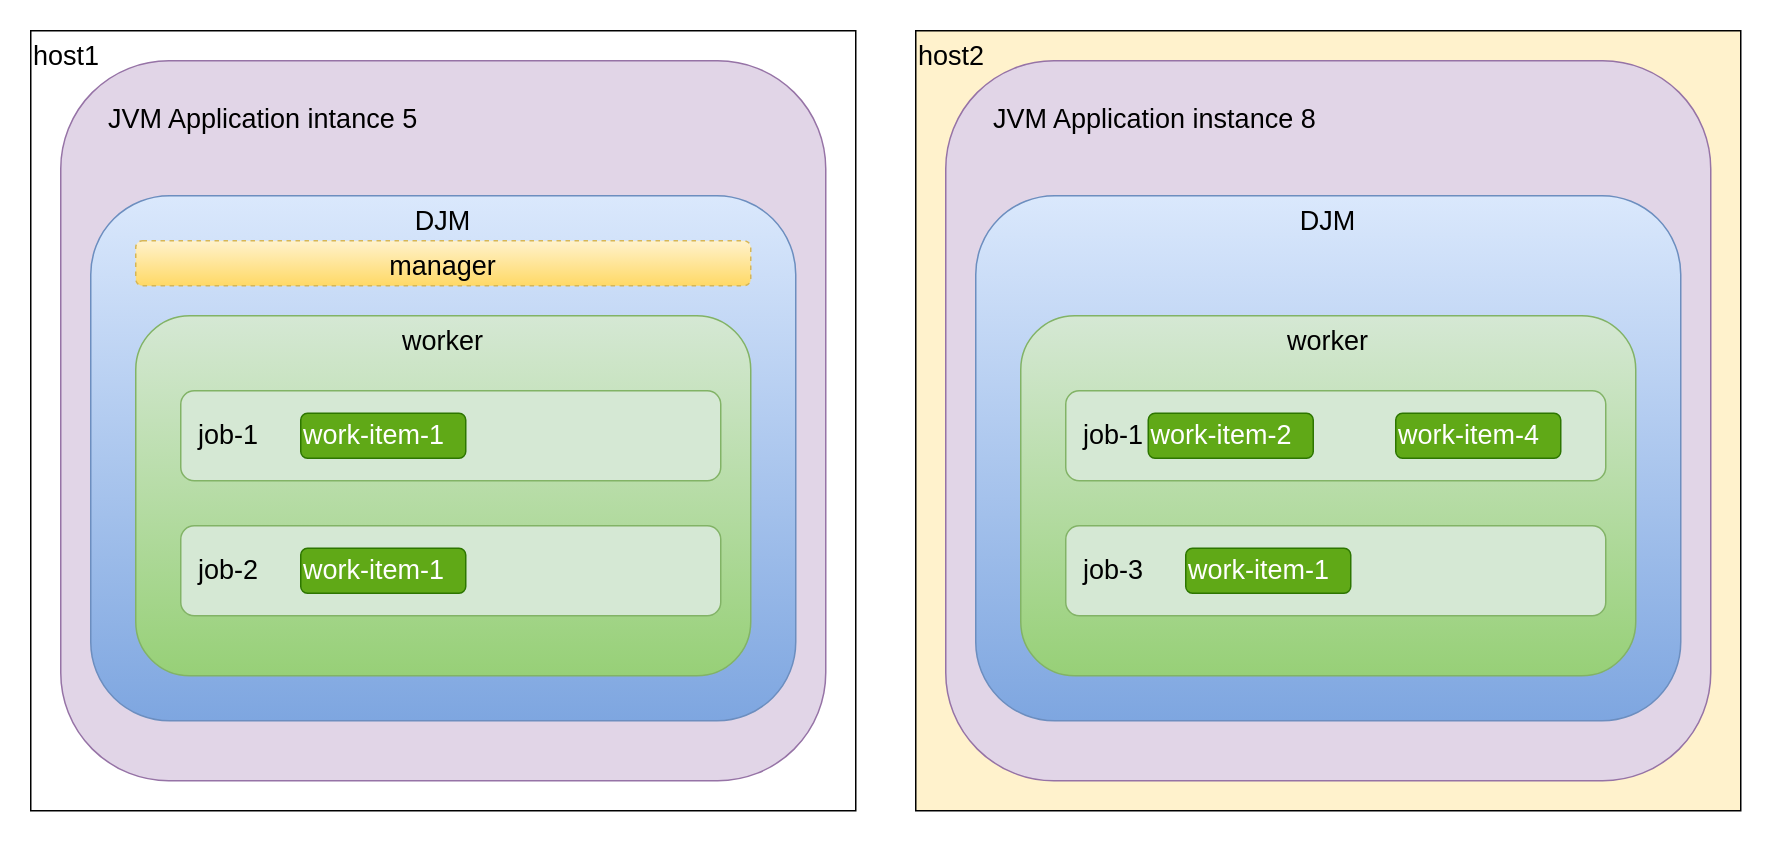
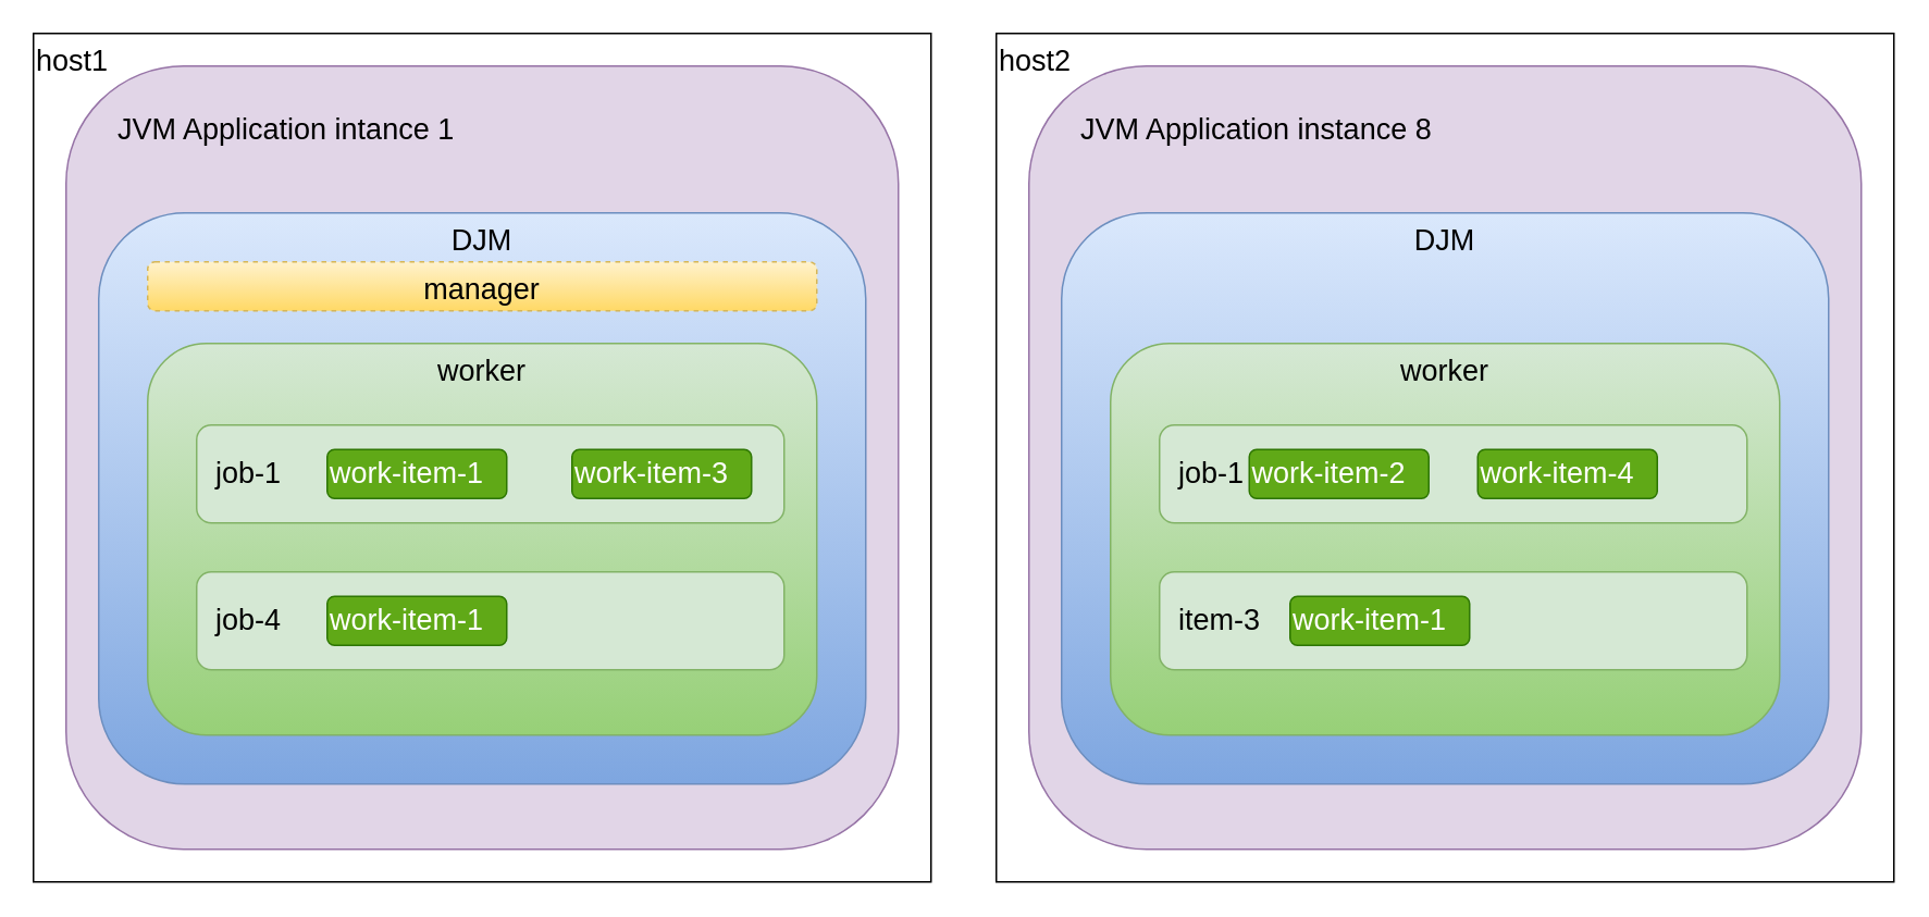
  <mxCell id="0" />
  <mxCell id="1" parent="0" />
  <mxCell id="2" value="host1" style="rounded=0;whiteSpace=wrap;html=1;align=left;verticalAlign=top;fontSize=18;" vertex="1" parent="1"><mxGeometry width="550" height="520" as="geometry" x="20" y="20" /></mxCell>
- <mxCell id="3" value="&amp;nbsp; &amp;nbsp; &lt;br&gt;&amp;nbsp; &amp;nbsp; &amp;nbsp; JVM Application intance 5" style="rounded=1;whiteSpace=wrap;html=1;fontSize=18;align=left;verticalAlign=top;fillColor=#e1d5e7;strokeColor=#9673a6;" vertex="1" parent="1"><mxGeometry x="40" y="40" width="510" height="480" as="geometry" /></mxCell>
+ <mxCell id="3" value="&amp;nbsp; &amp;nbsp; &lt;br&gt;&amp;nbsp; &amp;nbsp; &amp;nbsp; JVM Application intance 1" style="rounded=1;whiteSpace=wrap;html=1;fontSize=18;align=left;verticalAlign=top;fillColor=#e1d5e7;strokeColor=#9673a6;" vertex="1" parent="1"><mxGeometry x="40" y="40" width="510" height="480" as="geometry" /></mxCell>
  <mxCell id="4" value="DJM" style="rounded=1;whiteSpace=wrap;html=1;fontSize=18;align=center;verticalAlign=top;gradientColor=#7ea6e0;fillColor=#dae8fc;strokeColor=#6c8ebf;" vertex="1" parent="1"><mxGeometry x="60" y="130" width="470" height="350" as="geometry" /></mxCell>
  <mxCell id="5" value="manager" style="rounded=1;whiteSpace=wrap;html=1;fontSize=18;align=center;verticalAlign=top;gradientColor=#ffd966;fillColor=#fff2cc;strokeColor=#d6b656;dashed=1;" vertex="1" parent="1"><mxGeometry x="90" y="160" width="410" height="30" as="geometry" /></mxCell>
  <mxCell id="6" value="worker" style="rounded=1;whiteSpace=wrap;html=1;fontSize=18;align=center;verticalAlign=top;gradientColor=#97d077;fillColor=#d5e8d4;strokeColor=#82b366;" vertex="1" parent="1"><mxGeometry x="90" y="210" width="410" height="240" as="geometry" /></mxCell>
  <mxCell id="7" value="&amp;nbsp; job-1" style="rounded=1;whiteSpace=wrap;html=1;fontSize=18;align=left;verticalAlign=middle;fillColor=#d5e8d4;strokeColor=#82b366;" vertex="1" parent="1"><mxGeometry x="120" y="260" width="360" height="60" as="geometry" /></mxCell>
  <mxCell id="8" value="work-item-1" style="rounded=1;whiteSpace=wrap;html=1;fontSize=18;align=left;verticalAlign=middle;fillColor=#60a917;strokeColor=#2D7600;fontColor=#ffffff;" vertex="1" parent="1"><mxGeometry x="200" y="275" width="110" height="30" as="geometry" /></mxCell>
- <mxCell id="10" value="&amp;nbsp; job-2" style="rounded=1;whiteSpace=wrap;html=1;fontSize=18;align=left;verticalAlign=middle;fillColor=#d5e8d4;strokeColor=#82b366;" vertex="1" parent="1"><mxGeometry x="120" y="350" width="360" height="60" as="geometry" /></mxCell>
+ <mxCell id="9" value="work-item-3" style="rounded=1;whiteSpace=wrap;html=1;fontSize=18;align=left;verticalAlign=middle;fillColor=#60a917;strokeColor=#2D7600;fontColor=#ffffff;" vertex="1" parent="1"><mxGeometry x="350" y="275" width="110" height="30" as="geometry" /></mxCell>
+ <mxCell id="10" value="&amp;nbsp; job-4" style="rounded=1;whiteSpace=wrap;html=1;fontSize=18;align=left;verticalAlign=middle;fillColor=#d5e8d4;strokeColor=#82b366;" vertex="1" parent="1"><mxGeometry x="120" y="350" width="360" height="60" as="geometry" /></mxCell>
  <mxCell id="11" value="work-item-1" style="rounded=1;whiteSpace=wrap;html=1;fontSize=18;align=left;verticalAlign=middle;fillColor=#60a917;strokeColor=#2D7600;fontColor=#ffffff;" vertex="1" parent="1"><mxGeometry x="200" y="365" width="110" height="30" as="geometry" /></mxCell>
- <mxCell id="12" value="host2" style="rounded=0;whiteSpace=wrap;html=1;align=left;verticalAlign=top;fontSize=18;fillColor=#fff2cc;" vertex="1" parent="1"><mxGeometry x="610" width="550" height="520" as="geometry" y="20" /></mxCell>
+ <mxCell id="12" value="host2" style="rounded=0;whiteSpace=wrap;html=1;align=left;verticalAlign=top;fontSize=18;" vertex="1" parent="1"><mxGeometry x="610" width="550" height="520" as="geometry" y="20" /></mxCell>
  <mxCell id="13" value="&amp;nbsp; &amp;nbsp; &lt;br&gt;&amp;nbsp; &amp;nbsp; &amp;nbsp; JVM Application instance 8" style="rounded=1;whiteSpace=wrap;html=1;fontSize=18;align=left;verticalAlign=top;fillColor=#e1d5e7;strokeColor=#9673a6;" vertex="1" parent="1"><mxGeometry x="630" y="40" width="510" height="480" as="geometry" /></mxCell>
  <mxCell id="14" value="DJM" style="rounded=1;whiteSpace=wrap;html=1;fontSize=18;align=center;verticalAlign=top;gradientColor=#7ea6e0;fillColor=#dae8fc;strokeColor=#6c8ebf;" vertex="1" parent="1"><mxGeometry x="650" y="130" width="470" height="350" as="geometry" /></mxCell>
  <mxCell id="15" value="worker" style="rounded=1;whiteSpace=wrap;html=1;fontSize=18;align=center;verticalAlign=top;gradientColor=#97d077;fillColor=#d5e8d4;strokeColor=#82b366;" vertex="1" parent="1"><mxGeometry x="680" y="210" width="410" height="240" as="geometry" /></mxCell>
  <mxCell id="16" value="&amp;nbsp; job-1" style="rounded=1;whiteSpace=wrap;html=1;fontSize=18;align=left;verticalAlign=middle;fillColor=#d5e8d4;strokeColor=#82b366;" vertex="1" parent="1"><mxGeometry x="710" y="260" width="360" height="60" as="geometry" /></mxCell>
  <mxCell id="17" value="work-item-2" style="rounded=1;whiteSpace=wrap;html=1;fontSize=18;align=left;verticalAlign=middle;fillColor=#60a917;strokeColor=#2D7600;fontColor=#ffffff;" vertex="1" parent="1"><mxGeometry x="765" y="275" width="110" height="30" as="geometry" /></mxCell>
- <mxCell id="18" value="&amp;nbsp; job-3" style="rounded=1;whiteSpace=wrap;html=1;fontSize=18;align=left;verticalAlign=middle;fillColor=#d5e8d4;strokeColor=#82b366;" vertex="1" parent="1"><mxGeometry x="710" y="350" width="360" height="60" as="geometry" /></mxCell>
+ <mxCell id="18" value="&amp;nbsp; item-3" style="rounded=1;whiteSpace=wrap;html=1;fontSize=18;align=left;verticalAlign=middle;fillColor=#d5e8d4;strokeColor=#82b366;" vertex="1" parent="1"><mxGeometry x="710" y="350" width="360" height="60" as="geometry" /></mxCell>
  <mxCell id="19" value="work-item-1" style="rounded=1;whiteSpace=wrap;html=1;fontSize=18;align=left;verticalAlign=middle;fillColor=#60a917;strokeColor=#2D7600;fontColor=#ffffff;" vertex="1" parent="1"><mxGeometry x="790" y="365" width="110" height="30" as="geometry" /></mxCell>
- <mxCell id="20" value="work-item-4" style="rounded=1;whiteSpace=wrap;html=1;fontSize=18;align=left;verticalAlign=middle;fillColor=#60a917;strokeColor=#2D7600;fontColor=#ffffff;" vertex="1" parent="1"><mxGeometry x="930" y="275" width="110" height="30" as="geometry" /></mxCell>
+ <mxCell id="20" value="work-item-4" style="rounded=1;whiteSpace=wrap;html=1;fontSize=18;align=left;verticalAlign=middle;fillColor=#60a917;strokeColor=#2D7600;fontColor=#ffffff;" vertex="1" parent="1"><mxGeometry x="905" y="275" width="110" height="30" as="geometry" /></mxCell>
